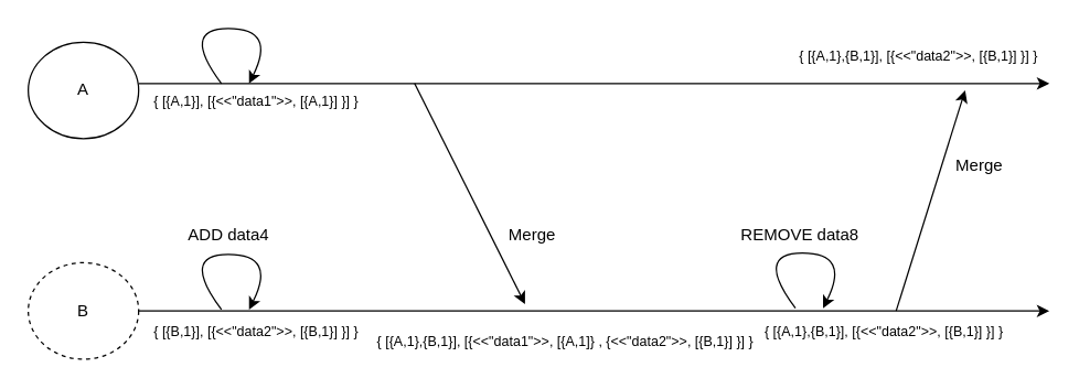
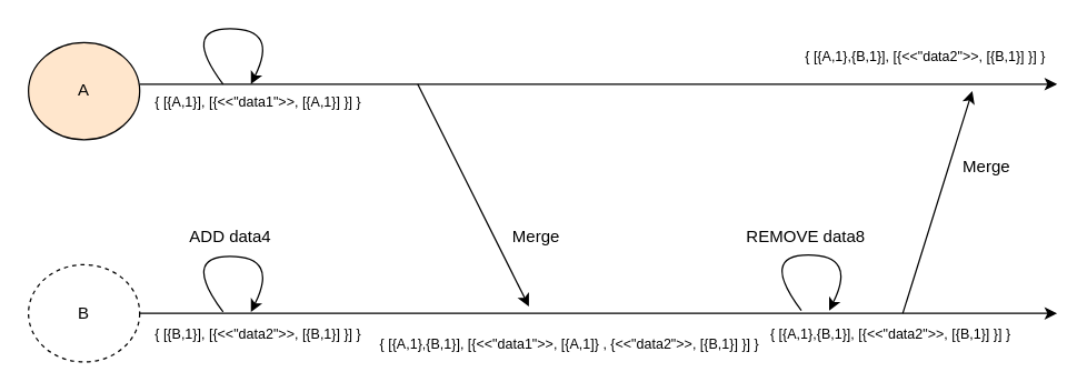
  <mxCell id="0" />
  <mxCell id="1" parent="0" />
- <mxCell id="2" value="A" style="ellipse;whiteSpace=wrap;html=1;" vertex="1" parent="1"><mxGeometry x="20" y="30" width="80" height="70" as="geometry" /></mxCell>
+ <mxCell id="2" value="A" style="ellipse;whiteSpace=wrap;html=1;fillColor=#ffe6cc;" vertex="1" parent="1"><mxGeometry x="20" y="30" width="80" height="70" as="geometry" /></mxCell>
  <mxCell id="3" value="B" style="ellipse;whiteSpace=wrap;html=1;dashed=1;" vertex="1" parent="1"><mxGeometry x="20" y="190" width="80" height="70" as="geometry" /></mxCell>
  <mxCell id="4" value="" style="endArrow=classic;html=1;exitX=1;exitY=0.5;exitDx=0;exitDy=0;" edge="1" parent="1" source="3"><mxGeometry width="50" height="50" relative="1" as="geometry"><mxPoint x="350" y="250" as="sourcePoint" /><mxPoint x="760" y="225" as="targetPoint" /><Array as="points" /></mxGeometry></mxCell>
  <mxCell id="5" value="" style="endArrow=classic;html=1;exitX=1;exitY=0.5;exitDx=0;exitDy=0;" edge="1" parent="1"><mxGeometry width="50" height="50" relative="1" as="geometry"><mxPoint x="100" y="60" as="sourcePoint" /><mxPoint x="760" y="60" as="targetPoint" /></mxGeometry></mxCell>
  <mxCell id="6" value="" style="curved=1;endArrow=classic;html=1;" edge="1" parent="1"><mxGeometry width="50" height="50" relative="1" as="geometry"><mxPoint x="160" y="60" as="sourcePoint" /><mxPoint x="180" y="60" as="targetPoint" /><Array as="points"><mxPoint x="130" y="20" /><mxPoint x="200" y="20" /></Array></mxGeometry></mxCell>
  <mxCell id="7" value="" style="curved=1;endArrow=classic;html=1;" edge="1" parent="1"><mxGeometry width="50" height="50" relative="1" as="geometry"><mxPoint x="160" y="224" as="sourcePoint" /><mxPoint x="180" y="224" as="targetPoint" /><Array as="points"><mxPoint x="130" y="184" /><mxPoint x="200" y="184" /></Array></mxGeometry></mxCell>
  <mxCell id="8" value="ADD data4" style="text;html=1;align=center;verticalAlign=middle;resizable=0;points=[];autosize=1;" vertex="1" parent="1"><mxGeometry x="130" y="160" width="70" height="20" as="geometry" /></mxCell>
  <mxCell id="9" value="&lt;font style=&quot;font-size: 10px&quot;&gt;{ [{B,1}], [{&amp;lt;&amp;lt;&quot;data2&quot;&amp;gt;&amp;gt;, [{B,1}] }] }&lt;/font&gt;" style="text;html=1;align=center;verticalAlign=middle;resizable=0;points=[];autosize=1;" vertex="1" parent="1"><mxGeometry x="105" y="230" width="160" height="20" as="geometry" /></mxCell>
  <mxCell id="10" value="&lt;font style=&quot;font-size: 10px&quot;&gt;{ [{A,1}], [{&amp;lt;&amp;lt;&quot;data1&quot;&amp;gt;&amp;gt;, [{A,1}] }] }&lt;/font&gt;" style="text;html=1;align=center;verticalAlign=middle;resizable=0;points=[];autosize=1;" vertex="1" parent="1"><mxGeometry x="105" y="63" width="160" height="20" as="geometry" /></mxCell>
  <mxCell id="11" value="" style="endArrow=classic;html=1;" edge="1" parent="1"><mxGeometry width="50" height="50" relative="1" as="geometry"><mxPoint x="300" y="60" as="sourcePoint" /><mxPoint x="380" y="220" as="targetPoint" /></mxGeometry></mxCell>
  <mxCell id="12" value="Merge" style="text;html=1;align=center;verticalAlign=middle;resizable=0;points=[];autosize=1;" vertex="1" parent="1"><mxGeometry x="360" y="160" width="50" height="20" as="geometry" /></mxCell>
  <mxCell id="13" value="&lt;font style=&quot;font-size: 10px&quot;&gt;{ [{A,1},{B,1}], [{&amp;lt;&amp;lt;&quot;data1&quot;&amp;gt;&amp;gt;, [{A,1]} , {&amp;lt;&amp;lt;&quot;data2&quot;&amp;gt;&amp;gt;, [{B,1}] }] }&lt;/font&gt;" style="text;html=1;align=center;verticalAlign=middle;resizable=0;points=[];autosize=1;" vertex="1" parent="1"><mxGeometry x="264" y="237" width="290" height="20" as="geometry" /></mxCell>
  <mxCell id="14" value="" style="curved=1;endArrow=classic;html=1;" edge="1" parent="1"><mxGeometry width="50" height="50" relative="1" as="geometry"><mxPoint x="576" y="223" as="sourcePoint" /><mxPoint x="596" y="223" as="targetPoint" /><Array as="points"><mxPoint x="546" y="183" /><mxPoint x="616" y="183" /></Array></mxGeometry></mxCell>
  <mxCell id="15" value="REMOVE data8" style="text;html=1;align=center;verticalAlign=middle;resizable=0;points=[];autosize=1;" vertex="1" parent="1"><mxGeometry x="529" y="160" width="100" height="20" as="geometry" /></mxCell>
  <mxCell id="16" value="&lt;font style=&quot;font-size: 10px&quot;&gt;{ [{A,1},{B,1}], [{&amp;lt;&amp;lt;&quot;data2&quot;&amp;gt;&amp;gt;, [{B,1}] }] }&lt;/font&gt;" style="text;html=1;align=center;verticalAlign=middle;resizable=0;points=[];autosize=1;" vertex="1" parent="1"><mxGeometry x="545" y="230" width="190" height="20" as="geometry" /></mxCell>
  <mxCell id="17" value="" style="endArrow=classic;html=1;" edge="1" parent="1"><mxGeometry width="50" height="50" relative="1" as="geometry"><mxPoint x="649" y="225" as="sourcePoint" /><mxPoint x="699" y="65" as="targetPoint" /></mxGeometry></mxCell>
  <mxCell id="18" value="Merge" style="text;html=1;align=center;verticalAlign=middle;resizable=0;points=[];autosize=1;" vertex="1" parent="1"><mxGeometry x="684" y="110" width="50" height="20" as="geometry" /></mxCell>
  <mxCell id="19" value="&lt;font style=&quot;font-size: 10px&quot;&gt;{ [{A,1},{B,1}], [{&amp;lt;&amp;lt;&quot;data2&quot;&amp;gt;&amp;gt;, [{B,1}] }] }&lt;/font&gt;" style="text;html=1;align=center;verticalAlign=middle;resizable=0;points=[];autosize=1;" vertex="1" parent="1"><mxGeometry x="570" y="30" width="190" height="20" as="geometry" /></mxCell>
